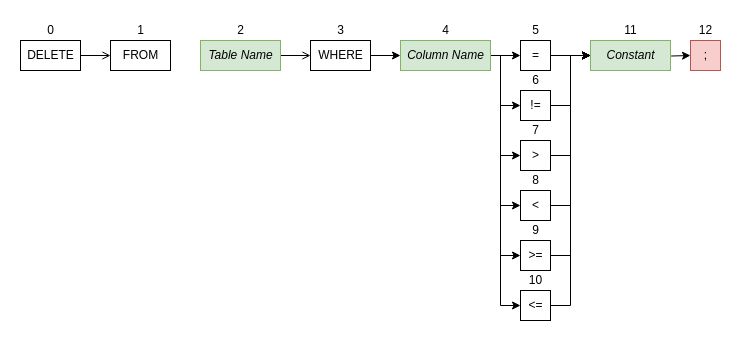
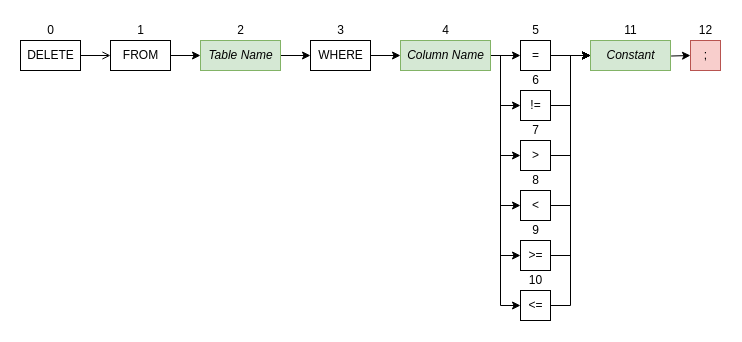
  <mxCell id="0" />
  <mxCell id="1" parent="0" />
  <mxCell id="2" style="edgeStyle=orthogonalEdgeStyle;rounded=0;orthogonalLoop=1;jettySize=auto;html=1;exitX=1;exitY=0.5;exitDx=0;exitDy=0;entryX=0;entryY=0.5;entryDx=0;entryDy=0;endArrow=open;" edge="1" parent="1" source="3" target="6"><mxGeometry relative="1" as="geometry" /></mxCell>
  <mxCell id="3" value="DELETE" style="html=1;" vertex="1" parent="1"><mxGeometry x="20" y="40" width="60" height="30" as="geometry" /></mxCell>
  <mxCell id="4" value="0" style="text;html=1;align=center;verticalAlign=middle;resizable=0;points=[];autosize=1;" vertex="1" parent="1"><mxGeometry x="40" y="20" width="20" height="20" as="geometry" /></mxCell>
+ <mxCell id="5" style="edgeStyle=orthogonalEdgeStyle;rounded=0;orthogonalLoop=1;jettySize=auto;html=1;exitX=1;exitY=0.5;exitDx=0;exitDy=0;entryX=0;entryY=0.5;entryDx=0;entryDy=0;" edge="1" parent="1" source="6" target="9"><mxGeometry relative="1" as="geometry" /></mxCell>
  <mxCell id="6" value="FROM" style="html=1;" vertex="1" parent="1"><mxGeometry x="110" y="40" width="60" height="30" as="geometry" /></mxCell>
  <mxCell id="7" value="1" style="text;html=1;align=center;verticalAlign=middle;resizable=0;points=[];autosize=1;" vertex="1" parent="1"><mxGeometry x="130" y="20" width="20" height="20" as="geometry" /></mxCell>
- <mxCell id="8" style="edgeStyle=orthogonalEdgeStyle;rounded=0;orthogonalLoop=1;jettySize=auto;html=1;exitX=1;exitY=0.5;exitDx=0;exitDy=0;entryX=0;entryY=0.5;entryDx=0;entryDy=0;endArrow=open;" edge="1" parent="1" source="9" target="12"><mxGeometry relative="1" as="geometry"><mxPoint x="310" y="55" as="targetPoint" /></mxGeometry></mxCell>
+ <mxCell id="8" style="edgeStyle=orthogonalEdgeStyle;rounded=0;orthogonalLoop=1;jettySize=auto;html=1;exitX=1;exitY=0.5;exitDx=0;exitDy=0;entryX=0;entryY=0.5;entryDx=0;entryDy=0;" edge="1" parent="1" source="9" target="12"><mxGeometry relative="1" as="geometry"><mxPoint x="310" y="55" as="targetPoint" /></mxGeometry></mxCell>
  <mxCell id="9" value="&lt;i&gt;Table Name&lt;/i&gt;" style="html=1;fillColor=#d5e8d4;strokeColor=#82b366;" vertex="1" parent="1"><mxGeometry x="200" y="40" width="80" height="30" as="geometry" /></mxCell>
  <mxCell id="10" value="2" style="text;html=1;align=center;verticalAlign=middle;resizable=0;points=[];autosize=1;" vertex="1" parent="1"><mxGeometry x="230" y="20" width="20" height="20" as="geometry" /></mxCell>
  <mxCell id="11" style="edgeStyle=orthogonalEdgeStyle;rounded=0;orthogonalLoop=1;jettySize=auto;html=1;exitX=1;exitY=0.5;exitDx=0;exitDy=0;entryX=0;entryY=0.5;entryDx=0;entryDy=0;" edge="1" source="12" parent="1"><mxGeometry relative="1" as="geometry"><mxPoint x="400" y="55" as="targetPoint" /></mxGeometry></mxCell>
  <mxCell id="12" value="WHERE" style="html=1;" vertex="1" parent="1"><mxGeometry x="310" y="40" width="60" height="30" as="geometry" /></mxCell>
  <mxCell id="13" value="3" style="text;html=1;align=center;verticalAlign=middle;resizable=0;points=[];autosize=1;" vertex="1" parent="1"><mxGeometry x="330" y="20" width="20" height="20" as="geometry" /></mxCell>
  <mxCell id="14" style="edgeStyle=orthogonalEdgeStyle;rounded=0;orthogonalLoop=1;jettySize=auto;html=1;exitX=1;exitY=0.5;exitDx=0;exitDy=0;entryX=0;entryY=0.5;entryDx=0;entryDy=0;" edge="1" source="20" target="26" parent="1"><mxGeometry relative="1" as="geometry"><mxPoint x="510" y="55" as="sourcePoint" /><mxPoint x="540" y="55" as="targetPoint" /></mxGeometry></mxCell>
  <mxCell id="15" style="edgeStyle=orthogonalEdgeStyle;rounded=0;orthogonalLoop=1;jettySize=auto;html=1;exitX=1;exitY=0.5;exitDx=0;exitDy=0;entryX=0;entryY=0.5;entryDx=0;entryDy=0;" edge="1" parent="1" source="20" target="41"><mxGeometry relative="1" as="geometry"><mxPoint x="510" y="55" as="sourcePoint" /><Array as="points"><mxPoint x="500" y="55" /><mxPoint x="500" y="305" /></Array></mxGeometry></mxCell>
  <mxCell id="16" style="edgeStyle=orthogonalEdgeStyle;rounded=0;orthogonalLoop=1;jettySize=auto;html=1;exitX=1;exitY=0.5;exitDx=0;exitDy=0;entryX=0;entryY=0.5;entryDx=0;entryDy=0;" edge="1" parent="1" source="20" target="29"><mxGeometry relative="1" as="geometry"><Array as="points"><mxPoint x="500" y="55" /><mxPoint x="500" y="105" /></Array></mxGeometry></mxCell>
  <mxCell id="17" style="edgeStyle=orthogonalEdgeStyle;rounded=0;orthogonalLoop=1;jettySize=auto;html=1;exitX=1;exitY=0.5;exitDx=0;exitDy=0;entryX=0;entryY=0.5;entryDx=0;entryDy=0;" edge="1" parent="1" source="20" target="32"><mxGeometry relative="1" as="geometry"><Array as="points"><mxPoint x="500" y="55" /><mxPoint x="500" y="155" /></Array></mxGeometry></mxCell>
  <mxCell id="18" style="edgeStyle=orthogonalEdgeStyle;rounded=0;orthogonalLoop=1;jettySize=auto;html=1;exitX=1;exitY=0.5;exitDx=0;exitDy=0;entryX=0;entryY=0.5;entryDx=0;entryDy=0;" edge="1" parent="1" source="20" target="35"><mxGeometry relative="1" as="geometry"><Array as="points"><mxPoint x="500" y="55" /><mxPoint x="500" y="205" /></Array></mxGeometry></mxCell>
  <mxCell id="19" style="edgeStyle=orthogonalEdgeStyle;rounded=0;orthogonalLoop=1;jettySize=auto;html=1;exitX=1;exitY=0.5;exitDx=0;exitDy=0;entryX=0;entryY=0.5;entryDx=0;entryDy=0;" edge="1" parent="1" source="20" target="38"><mxGeometry relative="1" as="geometry"><Array as="points"><mxPoint x="500" y="55" /><mxPoint x="500" y="255" /></Array></mxGeometry></mxCell>
  <mxCell id="20" value="&lt;i&gt;Column Name&lt;/i&gt;" style="html=1;fillColor=#d5e8d4;strokeColor=#82b366;" vertex="1" parent="1"><mxGeometry x="400" y="40" width="90" height="30" as="geometry" /></mxCell>
  <mxCell id="21" value="4" style="text;html=1;align=center;verticalAlign=middle;resizable=0;points=[];autosize=1;" vertex="1" parent="1"><mxGeometry x="435" y="20" width="20" height="20" as="geometry" /></mxCell>
  <mxCell id="22" value=";" style="html=1;fillColor=#f8cecc;strokeColor=#b85450;" vertex="1" parent="1"><mxGeometry x="690" y="40" width="30" height="30" as="geometry" /></mxCell>
  <mxCell id="23" value="12" style="text;html=1;align=center;verticalAlign=middle;resizable=0;points=[];autosize=1;" vertex="1" parent="1"><mxGeometry x="690" y="20" width="30" height="20" as="geometry" /></mxCell>
  <mxCell id="24" style="edgeStyle=orthogonalEdgeStyle;rounded=0;orthogonalLoop=1;jettySize=auto;html=1;exitX=1;exitY=0.5;exitDx=0;exitDy=0;entryX=0;entryY=0.5;entryDx=0;entryDy=0;" edge="1" parent="1" target="22"><mxGeometry relative="1" as="geometry"><mxPoint x="650" y="55" as="sourcePoint" /><mxPoint x="680" y="55" as="targetPoint" /></mxGeometry></mxCell>
  <mxCell id="25" style="edgeStyle=orthogonalEdgeStyle;rounded=0;orthogonalLoop=1;jettySize=auto;html=1;exitX=1;exitY=0.5;exitDx=0;exitDy=0;entryX=0;entryY=0.5;entryDx=0;entryDy=0;" edge="1" parent="1" source="26" target="43"><mxGeometry relative="1" as="geometry"><mxPoint x="575" y="55" as="targetPoint" /></mxGeometry></mxCell>
  <mxCell id="26" value="=" style="html=1;" vertex="1" parent="1"><mxGeometry x="520" y="40" width="30" height="30" as="geometry" /></mxCell>
  <mxCell id="27" value="5" style="text;html=1;align=center;verticalAlign=middle;resizable=0;points=[];autosize=1;" vertex="1" parent="1"><mxGeometry x="525" y="20" width="20" height="20" as="geometry" /></mxCell>
  <mxCell id="28" style="edgeStyle=orthogonalEdgeStyle;rounded=0;orthogonalLoop=1;jettySize=auto;html=1;exitX=1;exitY=0.5;exitDx=0;exitDy=0;entryX=0;entryY=0.5;entryDx=0;entryDy=0;" edge="1" parent="1" source="29" target="43"><mxGeometry relative="1" as="geometry" /></mxCell>
  <mxCell id="29" value="!=" style="html=1;" vertex="1" parent="1"><mxGeometry x="520" y="90" width="30" height="30" as="geometry" /></mxCell>
  <mxCell id="30" value="6" style="text;html=1;align=center;verticalAlign=middle;resizable=0;points=[];autosize=1;" vertex="1" parent="1"><mxGeometry x="525" y="70" width="20" height="20" as="geometry" /></mxCell>
  <mxCell id="31" style="edgeStyle=orthogonalEdgeStyle;rounded=0;orthogonalLoop=1;jettySize=auto;html=1;exitX=1;exitY=0.5;exitDx=0;exitDy=0;entryX=0;entryY=0.5;entryDx=0;entryDy=0;" edge="1" parent="1" source="32" target="43"><mxGeometry relative="1" as="geometry" /></mxCell>
  <mxCell id="32" value="&amp;gt;" style="html=1;" vertex="1" parent="1"><mxGeometry x="520" y="140" width="30" height="30" as="geometry" /></mxCell>
  <mxCell id="33" value="7" style="text;html=1;align=center;verticalAlign=middle;resizable=0;points=[];autosize=1;" vertex="1" parent="1"><mxGeometry x="525" y="120" width="20" height="20" as="geometry" /></mxCell>
  <mxCell id="34" style="edgeStyle=orthogonalEdgeStyle;rounded=0;orthogonalLoop=1;jettySize=auto;html=1;exitX=1;exitY=0.5;exitDx=0;exitDy=0;entryX=0;entryY=0.5;entryDx=0;entryDy=0;" edge="1" parent="1" source="35" target="43"><mxGeometry relative="1" as="geometry" /></mxCell>
  <mxCell id="35" value="&amp;lt;" style="html=1;" vertex="1" parent="1"><mxGeometry x="520" y="190" width="30" height="30" as="geometry" /></mxCell>
  <mxCell id="36" value="8" style="text;html=1;align=center;verticalAlign=middle;resizable=0;points=[];autosize=1;" vertex="1" parent="1"><mxGeometry x="525" y="170" width="20" height="20" as="geometry" /></mxCell>
  <mxCell id="37" style="edgeStyle=orthogonalEdgeStyle;rounded=0;orthogonalLoop=1;jettySize=auto;html=1;exitX=1;exitY=0.5;exitDx=0;exitDy=0;entryX=0;entryY=0.5;entryDx=0;entryDy=0;" edge="1" parent="1" source="38" target="43"><mxGeometry relative="1" as="geometry" /></mxCell>
  <mxCell id="38" value="&amp;gt;=" style="html=1;" vertex="1" parent="1"><mxGeometry x="520" y="240" width="30" height="30" as="geometry" /></mxCell>
  <mxCell id="39" value="9" style="text;html=1;align=center;verticalAlign=middle;resizable=0;points=[];autosize=1;" vertex="1" parent="1"><mxGeometry x="525" y="220" width="20" height="20" as="geometry" /></mxCell>
  <mxCell id="40" style="edgeStyle=orthogonalEdgeStyle;rounded=0;orthogonalLoop=1;jettySize=auto;html=1;exitX=1;exitY=0.5;exitDx=0;exitDy=0;entryX=0;entryY=0.5;entryDx=0;entryDy=0;" edge="1" parent="1" source="41" target="43"><mxGeometry relative="1" as="geometry" /></mxCell>
  <mxCell id="41" value="&amp;lt;=" style="html=1;" vertex="1" parent="1"><mxGeometry x="520" y="290" width="30" height="30" as="geometry" /></mxCell>
  <mxCell id="42" value="10" style="text;html=1;align=center;verticalAlign=middle;resizable=0;points=[];autosize=1;" vertex="1" parent="1"><mxGeometry x="520" y="270" width="30" height="20" as="geometry" /></mxCell>
  <mxCell id="43" value="&lt;i&gt;Constant&lt;/i&gt;" style="html=1;fillColor=#d5e8d4;strokeColor=#82b366;" vertex="1" parent="1"><mxGeometry x="590" y="40" width="80" height="30" as="geometry" /></mxCell>
  <mxCell id="44" value="11" style="text;html=1;align=center;verticalAlign=middle;resizable=0;points=[];autosize=1;" vertex="1" parent="1"><mxGeometry x="615" y="20" width="30" height="20" as="geometry" /></mxCell>
